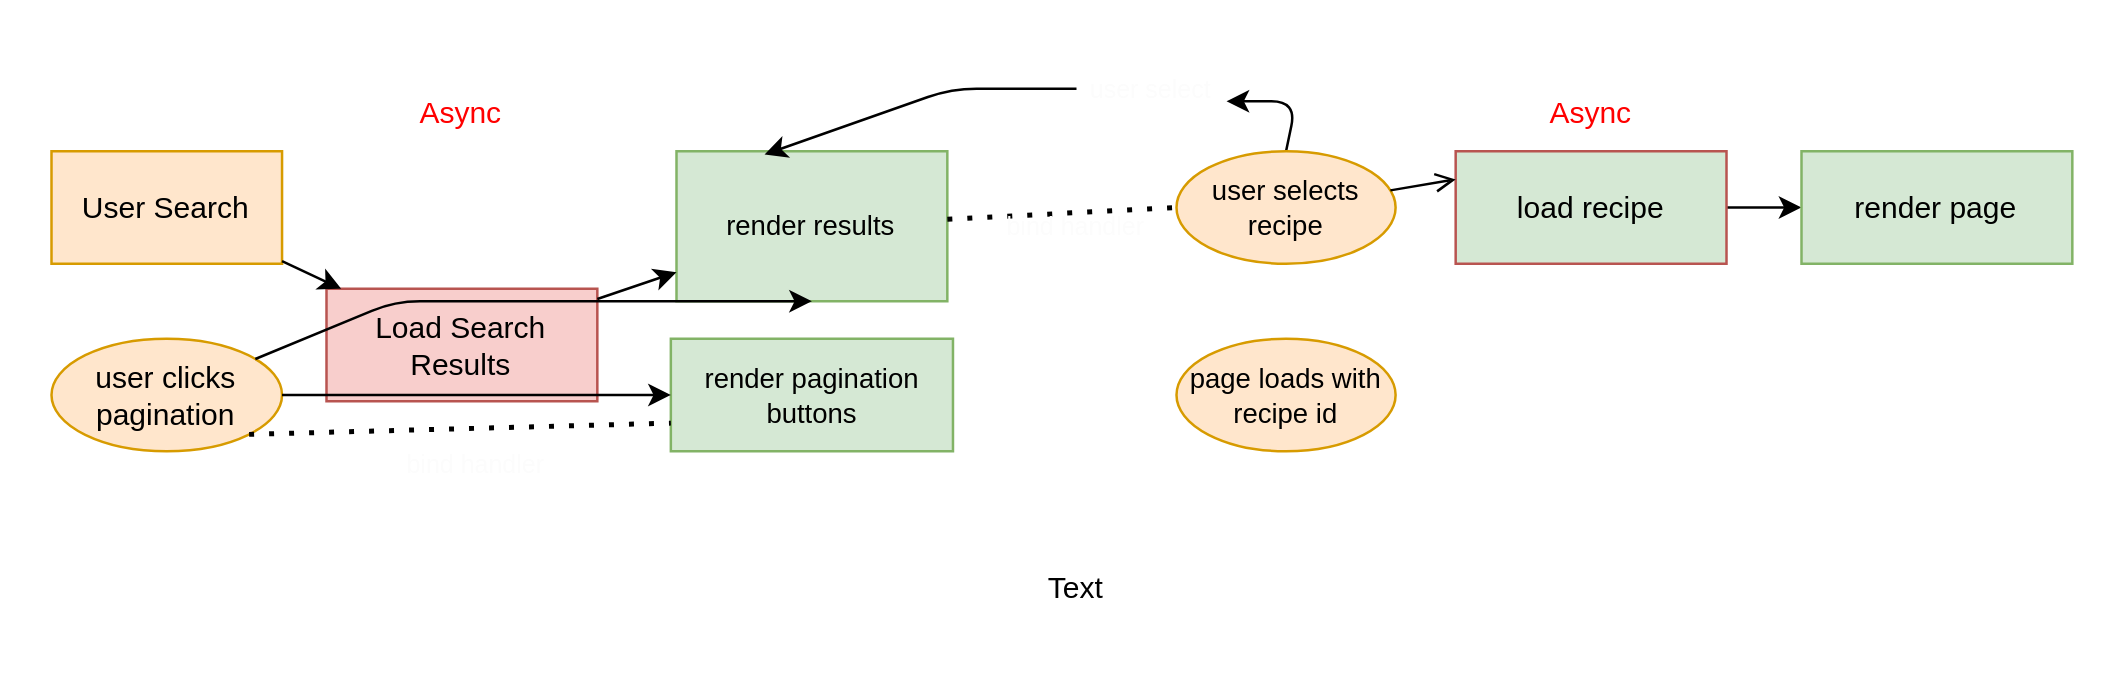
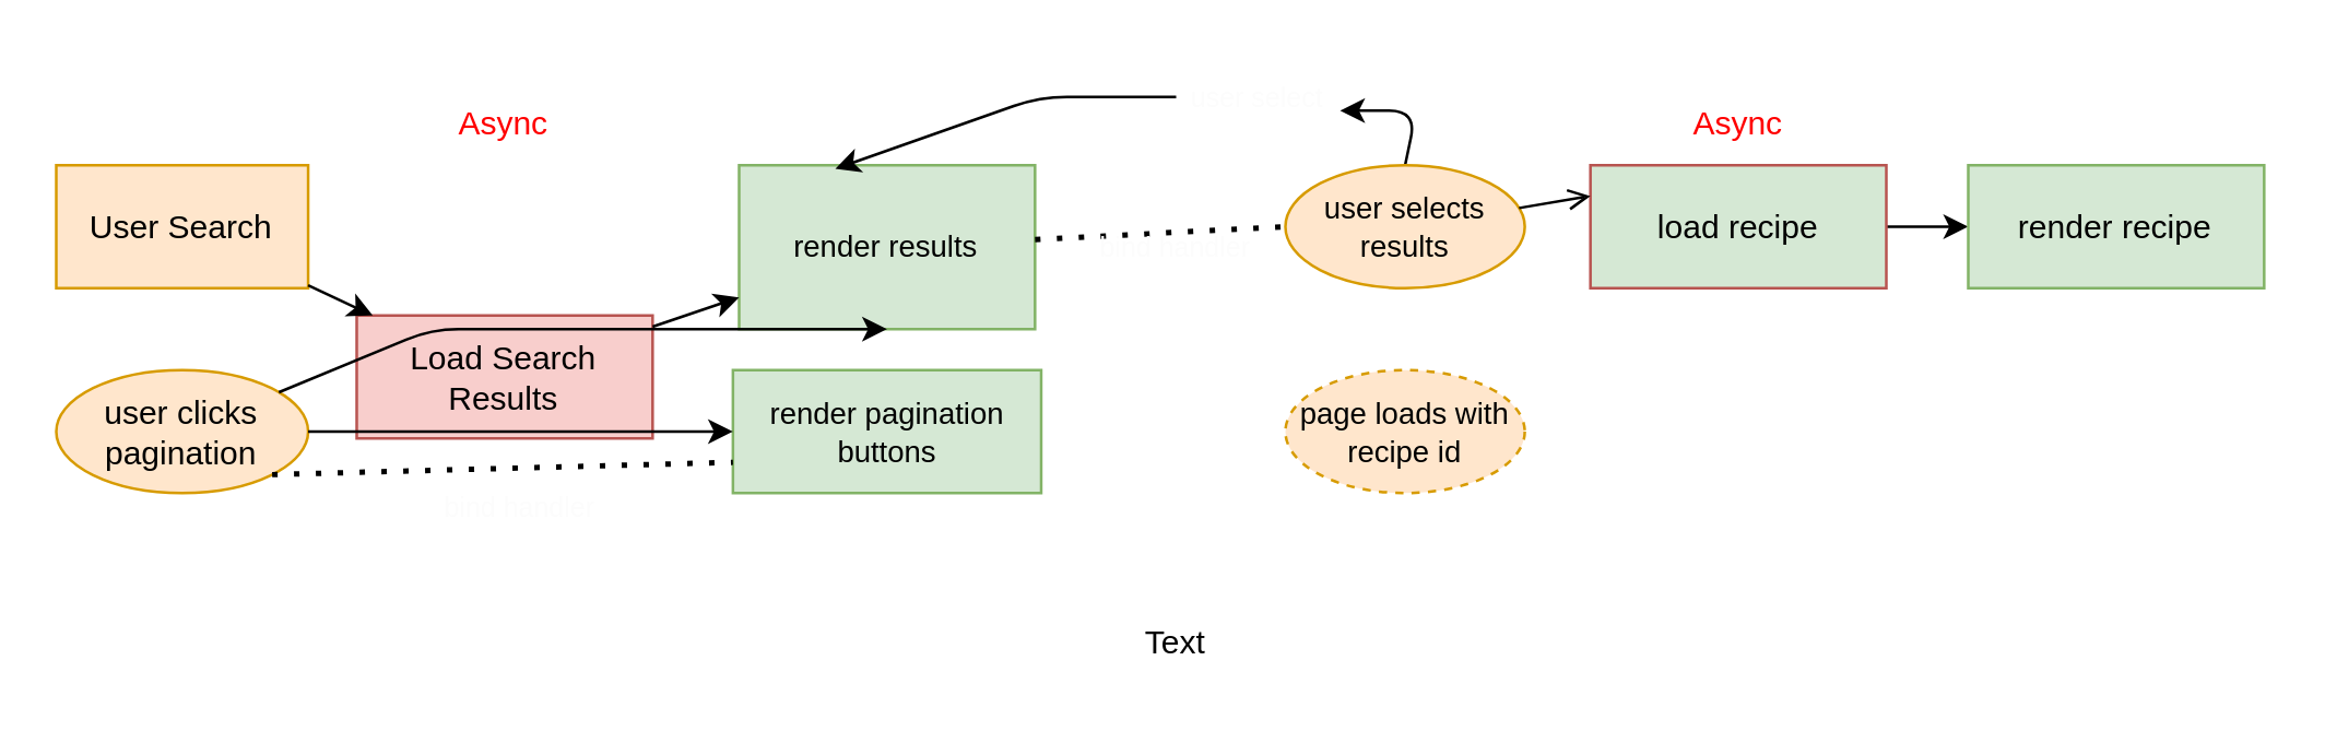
  <mxCell id="0" />
  <mxCell id="1" parent="0" />
  <mxCell id="2" value="Text" style="text;html=1;strokeColor=none;fillColor=none;align=center;verticalAlign=middle;whiteSpace=wrap;rounded=0;fontFamily=Helvetica;fontSize=12;fontColor=#000000;" vertex="1" parent="1"><mxGeometry x="400" y="220" width="60" height="30" as="geometry" /></mxCell>
  <mxCell id="3" value="&lt;font color=&quot;#ff0000&quot;&gt;Async&lt;/font&gt;" style="text;html=1;strokeColor=none;fillColor=none;align=center;verticalAlign=middle;whiteSpace=wrap;rounded=0;fontFamily=Helvetica;fontSize=12;fontColor=#FCFCFC;" vertex="1" parent="1"><mxGeometry x="154.16" y="30" width="60" height="30" as="geometry" /></mxCell>
  <mxCell id="4" value="&lt;font color=&quot;#ff0000&quot;&gt;Async&lt;/font&gt;" style="text;html=1;strokeColor=none;fillColor=none;align=center;verticalAlign=middle;whiteSpace=wrap;rounded=0;fontFamily=Helvetica;fontSize=12;fontColor=#FCFCFC;" vertex="1" parent="1"><mxGeometry x="605.83" y="30" width="60" height="30" as="geometry" /></mxCell>
  <mxCell id="5" value="User Search" style="whiteSpace=wrap;html=1;fillColor=#ffe6cc;strokeColor=#d79b00;fontColor=#000000;rounded=0;" vertex="1" parent="1"><mxGeometry x="20" y="60" width="92.22" height="45" as="geometry" /></mxCell>
  <mxCell id="6" value="Load Search Results" style="whiteSpace=wrap;html=1;fillColor=#f8cecc;strokeColor=#b85450;fontColor=#000000;" vertex="1" parent="1"><mxGeometry x="129.997" y="115" width="108.333" height="45" as="geometry" /></mxCell>
  <mxCell id="7" value="" style="edgeStyle=none;html=1;fontColor=#000000;" edge="1" parent="1" source="5" target="6"><mxGeometry relative="1" as="geometry" /></mxCell>
  <mxCell id="8" value="user clicks pagination" style="ellipse;whiteSpace=wrap;html=1;fillColor=#ffe6cc;strokeColor=#d79b00;fontColor=#000000;" vertex="1" parent="1"><mxGeometry x="20" y="135" width="92.22" height="45" as="geometry" /></mxCell>
  <mxCell id="9" value="render results" style="whiteSpace=wrap;html=1;fillColor=#d5e8d4;strokeColor=#82b366;fontColor=#000000;fontSize=11;" vertex="1" parent="1"><mxGeometry x="270.004" y="60" width="108.333" height="60" as="geometry" /></mxCell>
  <mxCell id="10" value="" style="edgeStyle=none;html=1;fontColor=#000000;" edge="1" parent="1" source="6" target="9"><mxGeometry relative="1" as="geometry" /></mxCell>
  <mxCell id="11" style="edgeStyle=none;html=1;entryX=0.5;entryY=1;entryDx=0;entryDy=0;fontFamily=Helvetica;fontSize=12;fontColor=#000000;" edge="1" parent="1" source="8" target="9"><mxGeometry relative="1" as="geometry"><Array as="points"><mxPoint x="157.361" y="120" /><mxPoint x="320" y="120" /></Array></mxGeometry></mxCell>
  <mxCell id="12" value="render pagination buttons" style="whiteSpace=wrap;html=1;fillColor=#d5e8d4;strokeColor=#82b366;fontColor=#000000;fontSize=11;" vertex="1" parent="1"><mxGeometry x="267.744" y="135" width="112.847" height="45" as="geometry" /></mxCell>
  <mxCell id="13" style="edgeStyle=none;html=1;entryX=0;entryY=0.5;entryDx=0;entryDy=0;fontFamily=Helvetica;fontSize=12;fontColor=#000000;" edge="1" parent="1" source="8" target="12"><mxGeometry relative="1" as="geometry" /></mxCell>
  <mxCell id="14" style="html=1;fontFamily=Helvetica;fontSize=9;fontColor=#FF0000;exitX=0.5;exitY=0;exitDx=0;exitDy=0;" edge="1" parent="1" source="15"><mxGeometry relative="1" as="geometry"><mxPoint x="490" y="40" as="targetPoint" /><Array as="points"><mxPoint x="518" y="40" /></Array></mxGeometry></mxCell>
- <mxCell id="15" value="user selects recipe" style="ellipse;whiteSpace=wrap;html=1;fillColor=#ffe6cc;strokeColor=#d79b00;fontColor=#000000;fontSize=11;" vertex="1" parent="1"><mxGeometry x="470" y="60" width="87.64" height="45" as="geometry" /></mxCell>
- <mxCell id="16" value="page loads with recipe id" style="ellipse;whiteSpace=wrap;html=1;fillColor=#ffe6cc;strokeColor=#d79b00;fontColor=#000000;fontSize=11;" vertex="1" parent="1"><mxGeometry x="470" y="135" width="87.64" height="45" as="geometry" /></mxCell>
+ <mxCell id="15" value="user selects results" style="ellipse;whiteSpace=wrap;html=1;fillColor=#ffe6cc;strokeColor=#d79b00;fontColor=#000000;fontSize=11;" vertex="1" parent="1"><mxGeometry x="470" y="60" width="87.64" height="45" as="geometry" /></mxCell>
+ <mxCell id="16" value="page loads with recipe id" style="ellipse;whiteSpace=wrap;html=1;fillColor=#ffe6cc;strokeColor=#d79b00;fontColor=#000000;fontSize=11;dashed=1;" vertex="1" parent="1"><mxGeometry x="470" y="135" width="87.64" height="45" as="geometry" /></mxCell>
  <mxCell id="17" style="edgeStyle=none;html=1;fontFamily=Helvetica;fontSize=12;fontColor=#FF0000;" edge="1" parent="1" source="18"><mxGeometry relative="1" as="geometry"><mxPoint x="720" y="82.5" as="targetPoint" /></mxGeometry></mxCell>
  <mxCell id="18" value="load recipe" style="whiteSpace=wrap;html=1;fillColor=#d5e8d4;strokeColor=#b85450;fontColor=#000000;" vertex="1" parent="1"><mxGeometry x="581.667" y="60" width="108.333" height="45" as="geometry" /></mxCell>
  <mxCell id="19" style="edgeStyle=none;html=1;entryX=0;entryY=0.25;entryDx=0;entryDy=0;fontFamily=Helvetica;fontSize=12;fontColor=#FF0000;endArrow=open;" edge="1" parent="1" source="15" target="18"><mxGeometry relative="1" as="geometry" /></mxCell>
- <mxCell id="20" value="render page" style="whiteSpace=wrap;html=1;fillColor=#d5e8d4;strokeColor=#82b366;fontColor=#000000;" vertex="1" parent="1"><mxGeometry x="720.004" y="60" width="108.333" height="45" as="geometry" /></mxCell>
+ <mxCell id="20" value="render recipe" style="whiteSpace=wrap;html=1;fillColor=#d5e8d4;strokeColor=#82b366;fontColor=#000000;" vertex="1" parent="1"><mxGeometry x="720.004" y="60" width="108.333" height="45" as="geometry" /></mxCell>
  <mxCell id="21" style="edgeStyle=none;html=1;fontFamily=Helvetica;fontSize=10;fontColor=#FCFCFC;entryX=0.325;entryY=0.022;entryDx=0;entryDy=0;entryPerimeter=0;" edge="1" parent="1" source="22" target="9"><mxGeometry relative="1" as="geometry"><mxPoint x="380" y="35" as="targetPoint" /><Array as="points"><mxPoint x="380" y="35" /></Array></mxGeometry></mxCell>
  <mxCell id="22" value="&lt;font style=&quot;font-size: 10px;&quot;&gt;user select&lt;/font&gt;" style="text;html=1;strokeColor=none;fillColor=none;align=center;verticalAlign=middle;whiteSpace=wrap;rounded=0;fontFamily=Helvetica;fontSize=12;fontColor=#FCFCFC;" vertex="1" parent="1"><mxGeometry x="430" y="20" width="60" height="30" as="geometry" /></mxCell>
  <mxCell id="23" value="" style="endArrow=none;dashed=1;html=1;dashPattern=1 3;strokeWidth=2;fontFamily=Helvetica;fontSize=8;fontColor=#FCFCFC;entryX=0;entryY=0.75;entryDx=0;entryDy=0;exitX=1;exitY=1;exitDx=0;exitDy=0;" edge="1" parent="1" source="8" target="12"><mxGeometry width="50" height="50" relative="1" as="geometry"><mxPoint x="230" y="220" as="sourcePoint" /><mxPoint x="280" y="170" as="targetPoint" /></mxGeometry></mxCell>
  <mxCell id="24" value="&lt;font style=&quot;font-size: 10px;&quot;&gt;bind handler&lt;/font&gt;" style="text;html=1;strokeColor=none;fillColor=none;align=center;verticalAlign=middle;whiteSpace=wrap;rounded=0;fontFamily=Helvetica;fontSize=12;fontColor=#FCFCFC;" vertex="1" parent="1"><mxGeometry x="160" y="170" width="60" height="30" as="geometry" /></mxCell>
  <mxCell id="25" value="" style="endArrow=none;dashed=1;html=1;dashPattern=1 3;strokeWidth=2;fontFamily=Helvetica;fontSize=8;fontColor=#FCFCFC;entryX=0;entryY=0.5;entryDx=0;entryDy=0;" edge="1" parent="1" source="9" target="15"><mxGeometry width="50" height="50" relative="1" as="geometry"><mxPoint x="350" y="150" as="sourcePoint" /><mxPoint x="400" y="100" as="targetPoint" /></mxGeometry></mxCell>
  <mxCell id="26" value="&lt;font style=&quot;font-size: 10px;&quot;&gt;bind handler&lt;/font&gt;" style="text;html=1;strokeColor=none;fillColor=none;align=center;verticalAlign=middle;whiteSpace=wrap;rounded=0;fontFamily=Helvetica;fontSize=12;fontColor=#FCFCFC;" vertex="1" parent="1"><mxGeometry x="400" y="75" width="60" height="30" as="geometry" /></mxCell>
